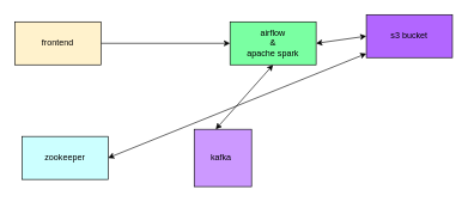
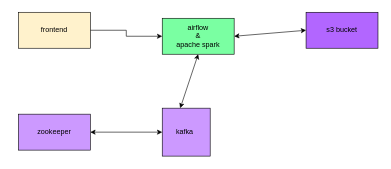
  <mxCell id="0" />
  <mxCell id="1" parent="0" />
  <mxCell id="2" value="&amp;nbsp; &amp;nbsp;kafka&lt;span style=&quot;white-space: pre;&quot;&gt;&#09;&lt;/span&gt;" style="whiteSpace=wrap;html=1;aspect=fixed;fillColor=#CC99FF;" vertex="1" parent="1"><mxGeometry x="270" y="180" width="80" height="80" as="geometry" /></mxCell>
  <mxCell id="3" style="edgeStyle=orthogonalEdgeStyle;rounded=0;orthogonalLoop=1;jettySize=auto;html=1;exitX=1;exitY=0.5;exitDx=0;exitDy=0;entryX=0;entryY=0.5;entryDx=0;entryDy=0;" edge="1" parent="1" source="4" target="5"><mxGeometry relative="1" as="geometry" /></mxCell>
- <mxCell id="4" value="frontend" style="rounded=0;whiteSpace=wrap;html=1;fillColor=#FFF2CC;" vertex="1" parent="1"><mxGeometry x="20" y="30" width="120" height="60" as="geometry" /></mxCell>
- <mxCell id="5" value="airflow&lt;br&gt;&amp;amp;&lt;br&gt;apache spark" style="rounded=0;whiteSpace=wrap;html=1;fillColor=#7AFFA2;" vertex="1" parent="1"><mxGeometry x="320" y="30" width="120" height="60" as="geometry" /></mxCell>
+ <mxCell id="4" value="frontend" style="rounded=0;whiteSpace=wrap;html=1;fillColor=#FFF2CC;" vertex="1" parent="1"><mxGeometry x="30" y="20" width="120" height="60" as="geometry" /></mxCell>
+ <mxCell id="5" value="airflow&lt;br&gt;&amp;amp;&lt;br&gt;apache spark" style="rounded=0;whiteSpace=wrap;html=1;fillColor=#7AFFA2;" vertex="1" parent="1"><mxGeometry x="270" y="30" width="120" height="60" as="geometry" /></mxCell>
  <mxCell id="6" value="s3 bucket" style="rounded=0;whiteSpace=wrap;html=1;fillColor=#B266FF;" vertex="1" parent="1"><mxGeometry x="510" y="20" width="120" height="60" as="geometry" /></mxCell>
- <mxCell id="7" value="zookeeper" style="rounded=0;whiteSpace=wrap;html=1;fillColor=#CCFFFF;" vertex="1" parent="1"><mxGeometry x="30" y="190" width="120" height="60" as="geometry" /></mxCell>
- <mxCell id="8" value="" style="endArrow=classic;startArrow=classic;html=1;rounded=0;exitX=1;exitY=0.5;exitDx=0;exitDy=0;" edge="1" parent="1" source="7" target="6"><mxGeometry width="50" height="50" relative="1" as="geometry"><mxPoint x="197" y="220" as="sourcePoint" /><mxPoint x="247" y="170" as="targetPoint" /></mxGeometry></mxCell>
+ <mxCell id="7" value="zookeeper" style="rounded=0;whiteSpace=wrap;html=1;fillColor=#cc99ff;" vertex="1" parent="1"><mxGeometry x="30" y="190" width="120" height="60" as="geometry" /></mxCell>
+ <mxCell id="8" value="" style="endArrow=classic;startArrow=classic;html=1;rounded=0;exitX=1;exitY=0.5;exitDx=0;exitDy=0;entryX=0;entryY=0.5;entryDx=0;entryDy=0;" edge="1" parent="1" source="7" target="2"><mxGeometry width="50" height="50" relative="1" as="geometry"><mxPoint x="197" y="220" as="sourcePoint" /><mxPoint x="247" y="170" as="targetPoint" /></mxGeometry></mxCell>
  <mxCell id="9" value="" style="endArrow=classic;startArrow=classic;html=1;rounded=0;entryX=0.5;entryY=1;entryDx=0;entryDy=0;" edge="1" parent="1" target="5"><mxGeometry width="50" height="50" relative="1" as="geometry"><mxPoint x="300" y="180" as="sourcePoint" /><mxPoint x="350" y="130" as="targetPoint" /></mxGeometry></mxCell>
  <mxCell id="10" value="" style="endArrow=classic;startArrow=classic;html=1;rounded=0;entryX=0;entryY=0.5;entryDx=0;entryDy=0;exitX=1;exitY=0.5;exitDx=0;exitDy=0;" edge="1" parent="1" source="5" target="6"><mxGeometry width="50" height="50" relative="1" as="geometry"><mxPoint x="319" y="220" as="sourcePoint" /><mxPoint x="369" y="170" as="targetPoint" /></mxGeometry></mxCell>
